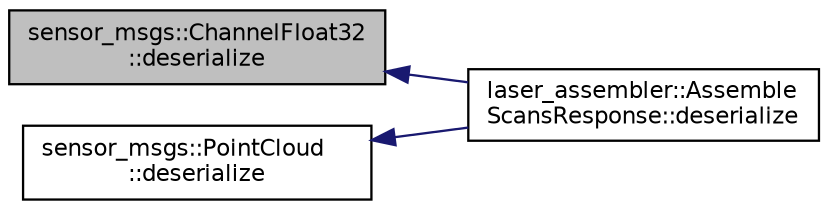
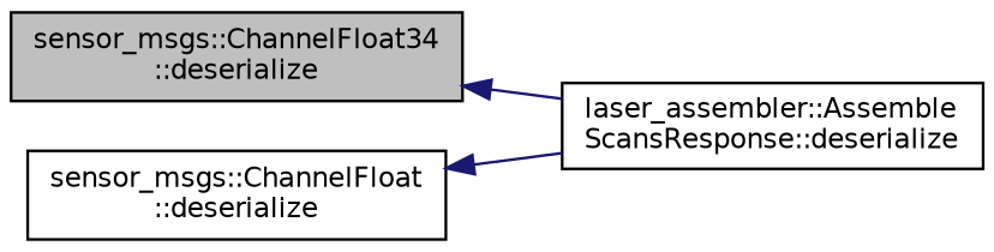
  digraph {
    rankdir=LR
    node [color=black fillcolor=white fontname=Helvetica fontsize=10 shape=record style=filled]
    edge [color=midnightblue dir=back fontname=Helvetica fontsize=10 labelfontname=Helvetica labelfontsize=10 style=solid]
-   n1 [fillcolor=grey75 fontcolor=black height=0.2 label="sensor_msgs::ChannelFloat32\l::deserialize" width=0.4]
+   n1 [fillcolor=grey75 fontcolor=black height=0.2 label="sensor_msgs::ChannelFloat34\l::deserialize" width=0.4]
    n2 [height=0.2 label="laser_assembler::Assemble\lScansResponse::deserialize" width=0.4]
-   n3 [height=0.2 label="sensor_msgs::PointCloud\l::deserialize" width=0.4]
+   n3 [height=0.2 label="sensor_msgs::ChannelFloat\l::deserialize" width=0.4]
    n1 -> n2
    n3 -> n2
  }
